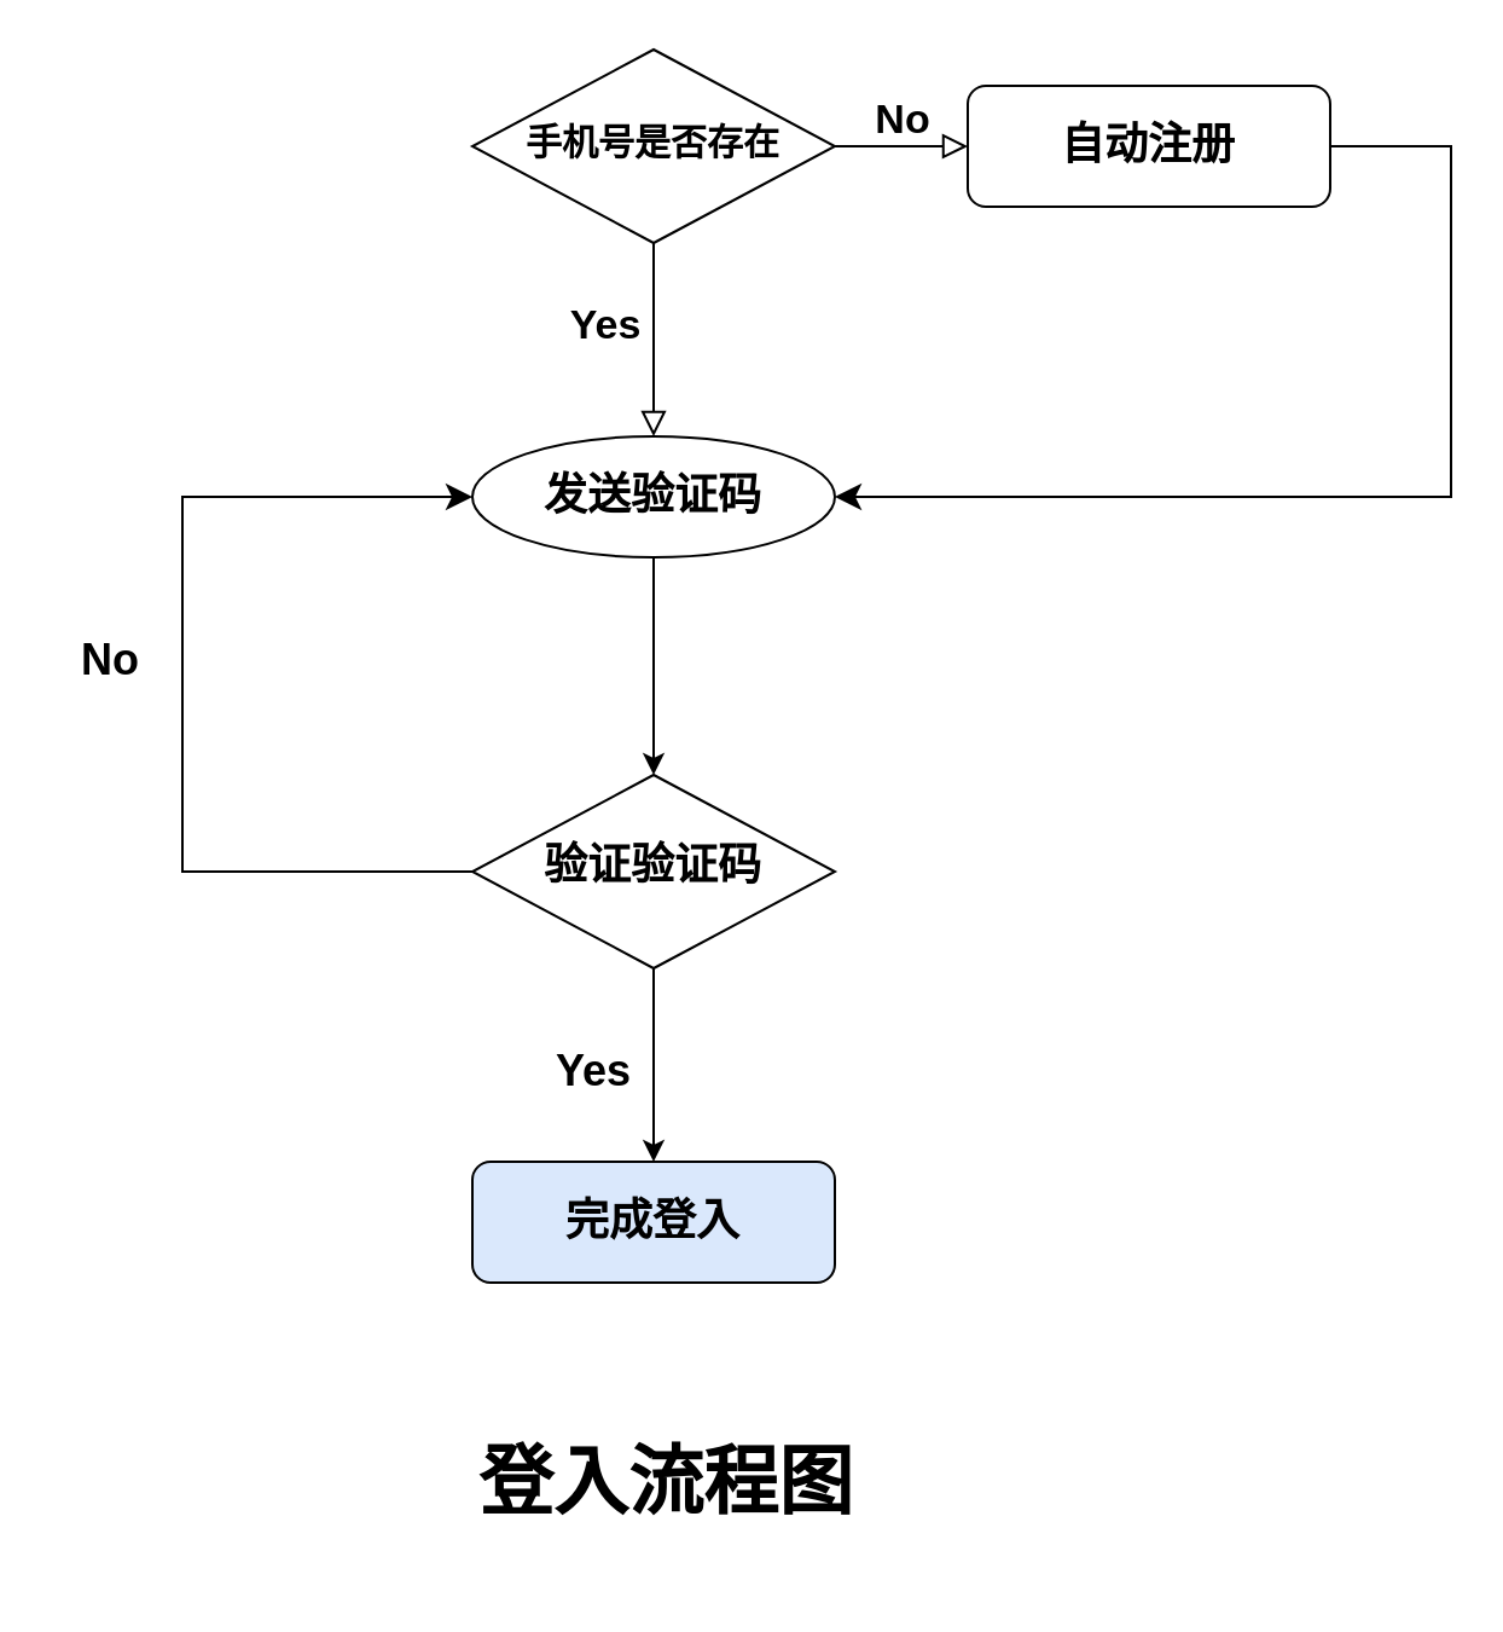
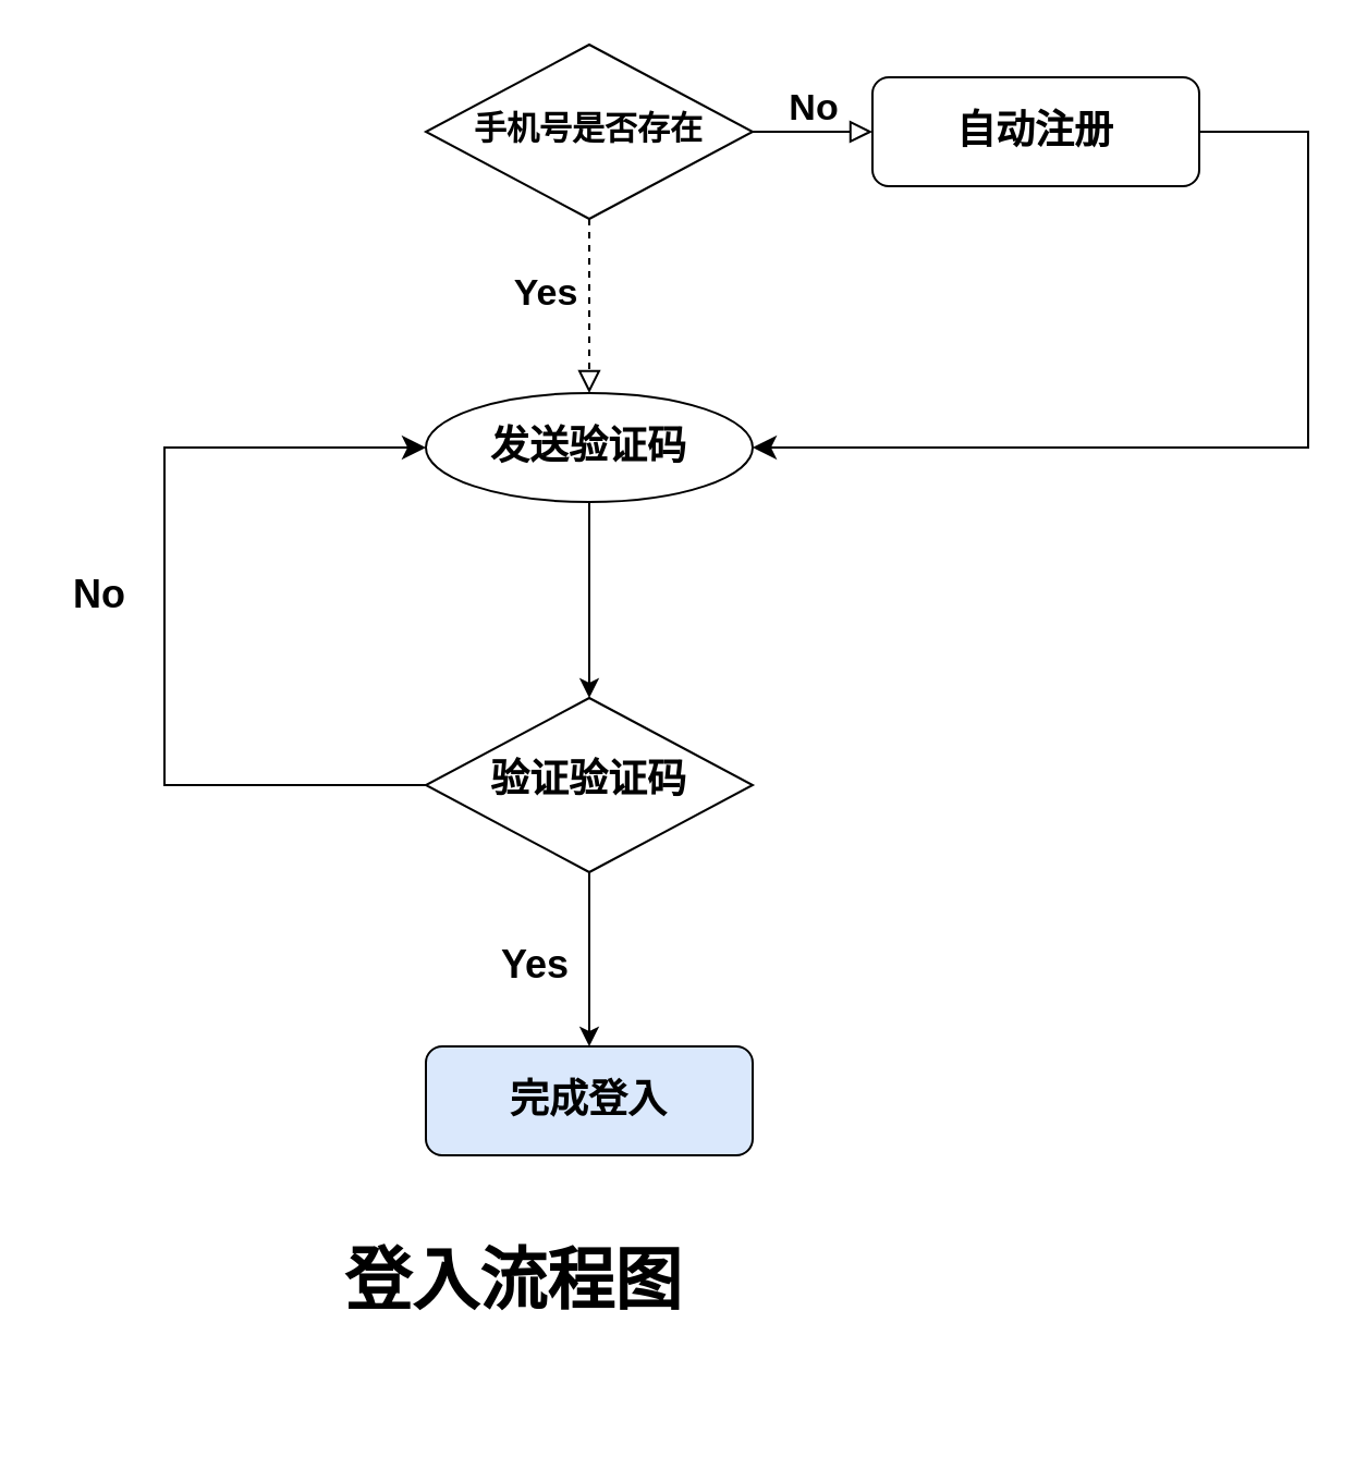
  <mxCell id="0" />
  <mxCell id="1" parent="0" />
- <mxCell id="2" value="" style="rounded=0;html=1;jettySize=auto;orthogonalLoop=1;fontSize=11;endArrow=block;endFill=0;endSize=8;strokeWidth=1;shadow=0;labelBackgroundColor=none;edgeStyle=orthogonalEdgeStyle;entryX=0.5;entryY=0;entryDx=0;entryDy=0;" parent="1" source="4" target="6" edge="1"><mxGeometry x="1" y="81" relative="1" as="geometry"><mxPoint x="-61" y="78" as="offset" /><mxPoint x="260" y="120" as="targetPoint" /></mxGeometry></mxCell>
+ <mxCell id="2" value="" style="rounded=0;html=1;jettySize=auto;orthogonalLoop=1;fontSize=11;endArrow=block;endFill=0;endSize=8;strokeWidth=1;shadow=0;labelBackgroundColor=none;edgeStyle=orthogonalEdgeStyle;entryX=0.5;entryY=0;entryDx=0;entryDy=0;dashed=1;" parent="1" source="4" target="6" edge="1"><mxGeometry x="1" y="81" relative="1" as="geometry"><mxPoint x="-61" y="78" as="offset" /><mxPoint x="260" y="120" as="targetPoint" /></mxGeometry></mxCell>
  <mxCell id="3" value="&lt;font style=&quot;font-size: 17px;&quot;&gt;&lt;b&gt;No&lt;/b&gt;&lt;/font&gt;" style="edgeStyle=orthogonalEdgeStyle;rounded=0;html=1;jettySize=auto;orthogonalLoop=1;fontSize=11;endArrow=block;endFill=0;endSize=8;strokeWidth=1;shadow=0;labelBackgroundColor=none;" parent="1" source="4" target="5" edge="1"><mxGeometry y="10" relative="1" as="geometry"><mxPoint as="offset" /></mxGeometry></mxCell>
  <mxCell id="4" value="&lt;font style=&quot;font-size: 15px;&quot;&gt;&lt;b&gt;手机号是否存在&lt;/b&gt;&lt;/font&gt;" style="rhombus;whiteSpace=wrap;html=1;shadow=0;fontFamily=Helvetica;fontSize=12;align=center;strokeWidth=1;spacing=6;spacingTop=-4;" parent="1" vertex="1"><mxGeometry x="195" y="20" width="150" height="80" as="geometry" /></mxCell>
  <mxCell id="5" value="&lt;font style=&quot;font-size: 18px;&quot;&gt;&lt;b&gt;自动注册&lt;/b&gt;&lt;/font&gt;" style="rounded=1;whiteSpace=wrap;html=1;fontSize=12;glass=0;strokeWidth=1;shadow=0;" parent="1" vertex="1"><mxGeometry x="400" y="35" width="150" height="50" as="geometry" /></mxCell>
  <mxCell id="6" value="&lt;font style=&quot;font-size: 18px;&quot;&gt;&lt;b&gt;发送验证码&lt;/b&gt;&lt;/font&gt;" style="ellipse;whiteSpace=wrap;html=1;fontSize=12;glass=0;strokeWidth=1;shadow=0;strokeColor=default;align=center;verticalAlign=middle;fontFamily=Helvetica;fontColor=default;fillColor=default;" vertex="1" parent="1"><mxGeometry x="195" y="180" width="150" height="50" as="geometry" /></mxCell>
  <mxCell id="7" value="&lt;font style=&quot;font-size: 17px;&quot;&gt;&lt;b&gt;Yes&lt;/b&gt;&lt;/font&gt;" style="text;html=1;align=center;verticalAlign=middle;resizable=0;points=[];autosize=1;strokeColor=none;fillColor=none;" vertex="1" parent="1"><mxGeometry x="225" y="120" width="50" height="30" as="geometry" /></mxCell>
  <mxCell id="8" value="" style="edgeStyle=segmentEdgeStyle;endArrow=classic;html=1;curved=0;rounded=0;endSize=8;startSize=8;exitX=1;exitY=0.5;exitDx=0;exitDy=0;entryX=1;entryY=0.5;entryDx=0;entryDy=0;" edge="1" parent="1" source="5" target="6"><mxGeometry width="50" height="50" relative="1" as="geometry"><mxPoint x="360" y="290" as="sourcePoint" /><mxPoint x="410" y="240" as="targetPoint" /><Array as="points"><mxPoint x="600" y="60" /><mxPoint x="600" y="205" /></Array></mxGeometry></mxCell>
  <mxCell id="9" value="" style="endArrow=classic;html=1;rounded=0;exitX=0.5;exitY=1;exitDx=0;exitDy=0;entryX=0.5;entryY=0;entryDx=0;entryDy=0;" edge="1" parent="1" source="6" target="10"><mxGeometry width="50" height="50" relative="1" as="geometry"><mxPoint x="360" y="290" as="sourcePoint" /><mxPoint x="270" y="310" as="targetPoint" /></mxGeometry></mxCell>
  <mxCell id="10" value="&lt;font style=&quot;font-size: 18px;&quot;&gt;&lt;b&gt;验证验证码&lt;/b&gt;&lt;/font&gt;" style="rhombus;whiteSpace=wrap;html=1;shadow=0;fontFamily=Helvetica;fontSize=12;align=center;strokeWidth=1;spacing=6;spacingTop=-4;" vertex="1" parent="1"><mxGeometry x="195" y="320" width="150" height="80" as="geometry" /></mxCell>
  <mxCell id="11" value="" style="endArrow=classic;html=1;rounded=0;exitX=0.5;exitY=1;exitDx=0;exitDy=0;" edge="1" parent="1" source="10"><mxGeometry width="50" height="50" relative="1" as="geometry"><mxPoint x="335" y="270" as="sourcePoint" /><mxPoint x="270" y="480" as="targetPoint" /></mxGeometry></mxCell>
  <mxCell id="12" value="&lt;font style=&quot;font-size: 18px;&quot;&gt;&lt;b&gt;Yes&lt;/b&gt;&lt;/font&gt;" style="text;html=1;align=center;verticalAlign=middle;resizable=0;points=[];autosize=1;strokeColor=none;fillColor=none;" vertex="1" parent="1"><mxGeometry x="220" y="423" width="50" height="40" as="geometry" /></mxCell>
  <mxCell id="13" value="&lt;font style=&quot;font-size: 18px;&quot;&gt;&lt;b&gt;完成登入&lt;/b&gt;&lt;/font&gt;" style="rounded=1;whiteSpace=wrap;html=1;fontSize=12;glass=0;strokeWidth=1;shadow=0;fillColor=#dae8fc;" vertex="1" parent="1"><mxGeometry x="195" y="480" width="150" height="50" as="geometry" /></mxCell>
  <mxCell id="14" value="" style="edgeStyle=segmentEdgeStyle;endArrow=classic;html=1;curved=0;rounded=0;endSize=8;startSize=8;exitX=0;exitY=0.5;exitDx=0;exitDy=0;entryX=0;entryY=0.5;entryDx=0;entryDy=0;" edge="1" parent="1" source="10" target="6"><mxGeometry width="50" height="50" relative="1" as="geometry"><mxPoint x="255" y="340" as="sourcePoint" /><mxPoint x="305" y="290" as="targetPoint" /><Array as="points"><mxPoint x="75" y="360" /><mxPoint x="75" y="205" /></Array></mxGeometry></mxCell>
  <mxCell id="15" value="&lt;font style=&quot;font-size: 18px;&quot;&gt;&lt;b&gt;No&lt;/b&gt;&lt;/font&gt;" style="text;html=1;align=center;verticalAlign=middle;resizable=0;points=[];autosize=1;strokeColor=none;fillColor=none;" vertex="1" parent="1"><mxGeometry x="20" y="253" width="50" height="40" as="geometry" /></mxCell>
- <mxCell id="16" value="&lt;h1&gt;&lt;font style=&quot;font-size: 31px;&quot;&gt;登入流程图&lt;/font&gt;&lt;/h1&gt;" style="text;html=1;align=center;verticalAlign=middle;resizable=0;points=[];autosize=1;strokeColor=none;fillColor=none;" vertex="1" parent="1"><mxGeometry x="185" y="573" width="180" height="80" as="geometry" /></mxCell>
+ <mxCell id="16" value="&lt;h1&gt;&lt;font style=&quot;font-size: 31px;&quot;&gt;登入流程图&lt;/font&gt;&lt;/h1&gt;" style="text;html=1;align=center;verticalAlign=middle;resizable=0;points=[];autosize=1;strokeColor=none;fillColor=none;" vertex="1" parent="1"><mxGeometry x="145" y="548" width="180" height="80" as="geometry" /></mxCell>
